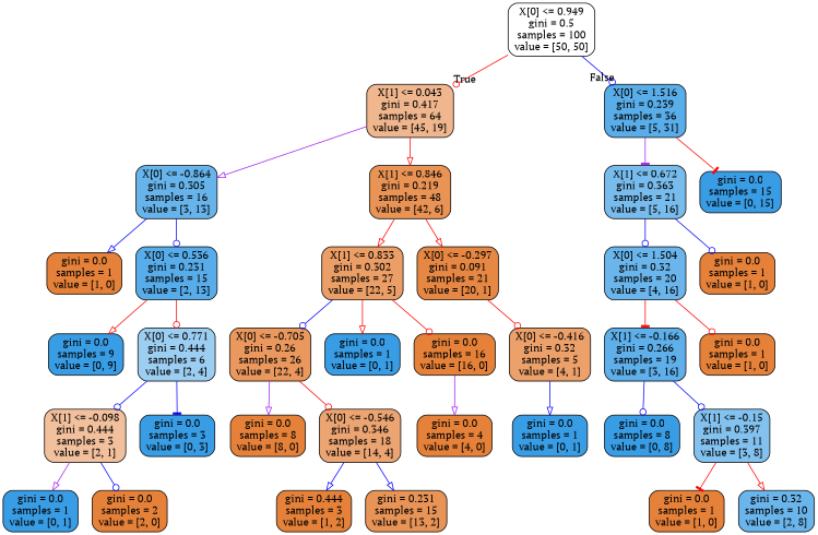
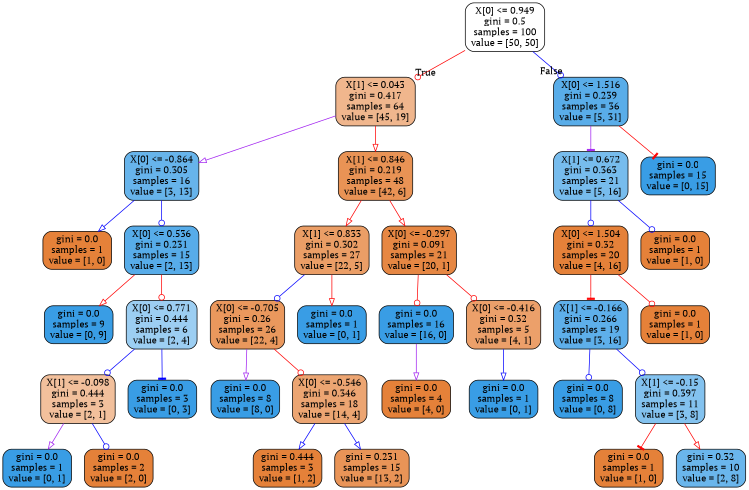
  digraph {
    fontname="PT Serif"
    node [color=black fillcolor="#e58139" fontname="PT Serif" shape=box style="filled, rounded"]
    edge [arrowhead=odot color=red fontname="PT Serif"]
    n1 [fillcolor="#ffffff" label="X[0] <= 0.949\ngini = 0.5\nsamples = 100\nvalue = [50, 50]"]
    n2 [fillcolor="#f0b68d" label="X[1] <= 0.043\ngini = 0.417\nsamples = 64\nvalue = [45, 19]"]
    n3 [fillcolor="#59ade9" label="X[0] <= 1.516\ngini = 0.239\nsamples = 36\nvalue = [5, 31]"]
    n4 [fillcolor="#67b4eb" label="X[0] <= -0.864\ngini = 0.305\nsamples = 16\nvalue = [3, 13]"]
    n5 [fillcolor="#e99355" label="X[1] <= 0.846\ngini = 0.219\nsamples = 48\nvalue = [42, 6]"]
    n6 [fillcolor="#77bced" label="X[1] <= 0.672\ngini = 0.363\nsamples = 21\nvalue = [5, 16]"]
    n7 [fillcolor="#399de5" label="gini = 0.0\nsamples = 15\nvalue = [0, 15]"]
    n8 [label="gini = 0.0\nsamples = 1\nvalue = [1, 0]"]
    n9 [fillcolor="#57ace9" label="X[0] <= 0.536\ngini = 0.231\nsamples = 15\nvalue = [2, 13]"]
    n10 [fillcolor="#eb9e66" label="X[1] <= 0.833\ngini = 0.302\nsamples = 27\nvalue = [22, 5]"]
    n11 [fillcolor="#e68743" label="X[0] <= -0.297\ngini = 0.091\nsamples = 21\nvalue = [20, 1]"]
    n12 [fillcolor="#399de5" label="gini = 0.0\nsamples = 9\nvalue = [0, 9]"]
    n13 [fillcolor="#9ccef2" label="X[0] <= 0.771\ngini = 0.444\nsamples = 6\nvalue = [2, 4]"]
    n14 [fillcolor="#f2c09c" label="X[1] <= -0.098\ngini = 0.444\nsamples = 3\nvalue = [2, 1]"]
    n15 [fillcolor="#399de5" label="gini = 0.0\nsamples = 3\nvalue = [0, 3]"]
    n16 [fillcolor="#399de5" label="gini = 0.0\nsamples = 1\nvalue = [0, 1]"]
    n17 [label="gini = 0.0\nsamples = 2\nvalue = [2, 0]"]
    n18 [fillcolor="#ea985d" label="X[0] <= -0.705\ngini = 0.26\nsamples = 26\nvalue = [22, 4]"]
    n19 [fillcolor="#399de5" label="gini = 0.0\nsamples = 1\nvalue = [0, 1]"]
    n20 [fillcolor="#eca06a" label="X[0] <= -0.416\ngini = 0.32\nsamples = 5\nvalue = [4, 1]"]
-   n21 [label="gini = 0.0\nsamples = 16\nvalue = [16, 0]"]
-   n22 [label="gini = 0.0\nsamples = 8\nvalue = [8, 0]"]
+   n21 [fillcolor="#399de5" label="gini = 0.0\nsamples = 16\nvalue = [16, 0]"]
+   n22 [fillcolor="#399de5" label="gini = 0.0\nsamples = 8\nvalue = [8, 0]"]
    n23 [fillcolor="#eca572" label="X[0] <= -0.546\ngini = 0.346\nsamples = 18\nvalue = [14, 4]"]
    n24 [label="gini = 0.444\nsamples = 3\nvalue = [1, 2]"]
    n25 [fillcolor="#e99457" label="gini = 0.231\nsamples = 15\nvalue = [13, 2]"]
    n26 [fillcolor="#399de5" label="gini = 0.0\nsamples = 1\nvalue = [0, 1]"]
    n27 [label="gini = 0.0\nsamples = 4\nvalue = [4, 0]"]
-   n28 [fillcolor="#6ab6ec" label="X[0] <= 1.504\ngini = 0.32\nsamples = 20\nvalue = [4, 16]"]
+   n28 [label="X[0] <= 1.504\ngini = 0.32\nsamples = 20\nvalue = [4, 16]"]
    n29 [label="gini = 0.0\nsamples = 1\nvalue = [1, 0]"]
    n30 [fillcolor="#5eafea" label="X[1] <= -0.166\ngini = 0.266\nsamples = 19\nvalue = [3, 16]"]
    n31 [label="gini = 0.0\nsamples = 1\nvalue = [1, 0]"]
    n32 [fillcolor="#399de5" label="gini = 0.0\nsamples = 8\nvalue = [0, 8]"]
    n33 [fillcolor="#83c2ef" label="X[1] <= -0.15\ngini = 0.397\nsamples = 11\nvalue = [3, 8]"]
    n34 [label="gini = 0.0\nsamples = 1\nvalue = [1, 0]"]
    n35 [fillcolor="#6ab6ec" label="gini = 0.32\nsamples = 10\nvalue = [2, 8]"]
    n1 -> n2 [headlabel=True labelangle=45 labeldistance=2.5]
    n1 -> n3 [color=blue headlabel=False labelangle=-45 labeldistance=2.5]
    n2 -> n4 [arrowhead=onormal color=purple]
    n2 -> n5 [arrowhead=onormal]
    n3 -> n6 [arrowhead=tee color=purple]
    n3 -> n7 [arrowhead=tee]
    n4 -> n8 [arrowhead=onormal color=blue]
    n4 -> n9 [color=blue]
    n5 -> n10 [arrowhead=onormal]
    n5 -> n11 [arrowhead=onormal]
    n6 -> n28 [color=blue]
    n6 -> n29 [color=blue]
    n9 -> n12 [arrowhead=onormal]
    n9 -> n13
    n10 -> n18 [color=blue]
    n10 -> n19 [arrowhead=onormal]
    n11 -> n20
-   n10 -> n21
+   n11 -> n21
    n13 -> n14 [color=blue]
    n13 -> n15 [arrowhead=tee color=blue]
    n14 -> n16 [arrowhead=onormal color=purple]
    n14 -> n17 [color=blue]
    n18 -> n22 [arrowhead=onormal color=purple]
    n18 -> n23
    n20 -> n26 [arrowhead=onormal color=blue]
    n21 -> n27 [arrowhead=onormal color=purple]
    n23 -> n24 [arrowhead=onormal color=blue]
    n23 -> n25 [arrowhead=onormal color=blue]
    n28 -> n30 [arrowhead=tee]
    n28 -> n31
    n30 -> n32 [color=blue]
    n30 -> n33 [color=blue]
    n33 -> n34 [arrowhead=tee]
    n33 -> n35 [arrowhead=onormal]
  }
